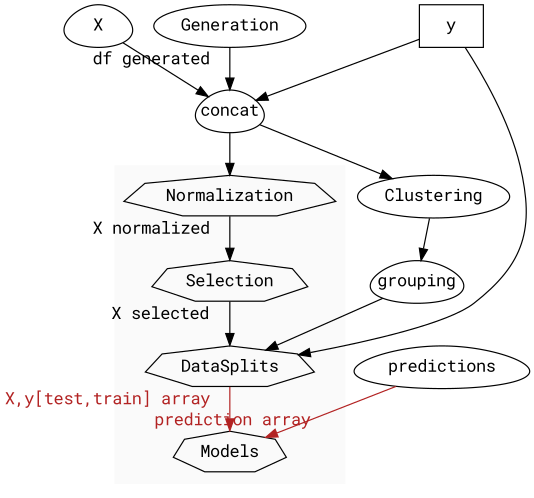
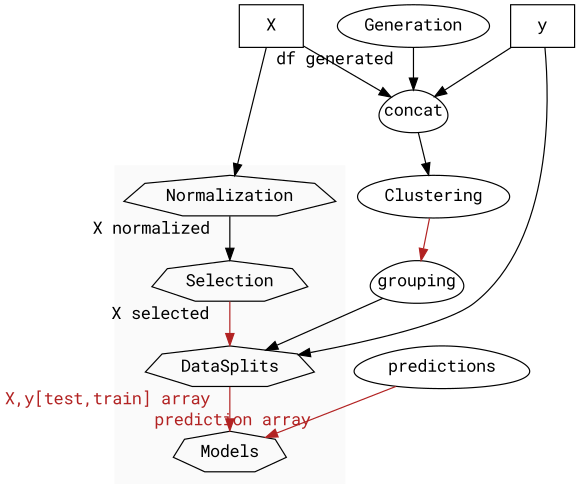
  digraph {
    fontname="Roboto Mono"
    node [fontname="Roboto Mono" shape=septagon group=g1]
    edge [fontname="Roboto Mono"]
-   X [shape=egg group=""]
+   X [shape=box group=""]
    y [shape=box group=""]
    Normalization
    Selection
    DataSplits
    Models
    concat [margin=0 shape=egg width=0.7]
    Clustering [shape="" group=""]
    n9 [label=grouping margin=0 shape=egg width=0.8 group=""]
    Generation [shape=""]
    predictions [shape=egg group=""]
    subgraph sub_1 {
      rank=same
      X
      y
    }
    subgraph cluster_2 {
      color=grey98
      style=filled
      Normalization
      Selection
      DataSplits
      Models
    }
    X -> concat
    y -> DataSplits
    y -> concat
    Normalization -> Selection [xlabel="X normalized  "]
-   Selection -> DataSplits [xlabel="X selected  "]
+   Selection -> DataSplits [xlabel="X selected  " color=firebrick]
    DataSplits -> Models [color=firebrick fontcolor=firebrick xlabel="X,y[test,train] array  "]
-   concat -> Normalization
+   X -> Normalization
    concat -> Clustering
-   Clustering -> n9
+   Clustering -> n9 [color=firebrick]
    n9 -> DataSplits
    Generation -> concat [xlabel="df generated  "]
    predictions -> Models [color=firebrick fontcolor=firebrick xlabel="prediction array  "]
  }
